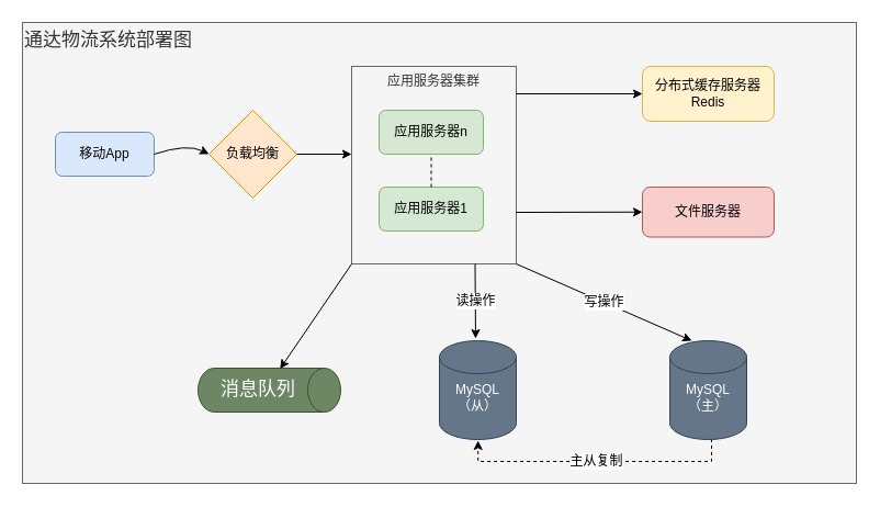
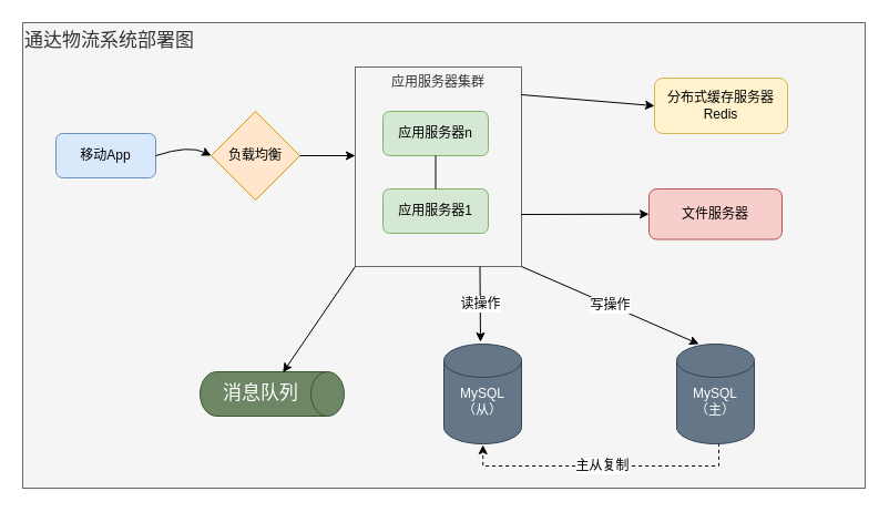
  <mxCell id="0" />
  <mxCell id="1" parent="0" />
  <mxCell id="2" value="通达物流系统部署图" style="rounded=0;whiteSpace=wrap;html=1;fontSize=17;align=left;verticalAlign=top;fillColor=#f5f5f5;strokeColor=#666666;fontColor=#333333;" parent="1" vertex="1"><mxGeometry x="20" y="20" width="760" height="420" as="geometry" /></mxCell>
  <mxCell id="3" value="应用服务器集群" style="rounded=0;whiteSpace=wrap;html=1;verticalAlign=top;fillColor=#f5f5f5;strokeColor=#666666;fontColor=#333333;" parent="1" vertex="1"><mxGeometry x="320" y="60" width="150" height="180" as="geometry" /></mxCell>
  <mxCell id="4" value="移动App" style="rounded=1;whiteSpace=wrap;html=1;fillColor=#dae8fc;strokeColor=#6c8ebf;" parent="1" vertex="1"><mxGeometry x="50" y="120" width="90" height="40" as="geometry" /></mxCell>
  <mxCell id="5" value="负载均衡" style="rhombus;whiteSpace=wrap;html=1;fillColor=#ffe6cc;strokeColor=#d79b00;" parent="1" vertex="1"><mxGeometry x="190" y="100" width="80" height="80" as="geometry" /></mxCell>
  <mxCell id="6" value="应用服务器n" style="rounded=1;whiteSpace=wrap;html=1;fillColor=#d5e8d4;strokeColor=#82b366;align=center;verticalAlign=middle;" parent="1" vertex="1"><mxGeometry x="345" y="100" width="95" height="40" as="geometry" /></mxCell>
  <mxCell id="7" value="应用服务器1" style="rounded=1;whiteSpace=wrap;html=1;fillColor=#d5e8d4;strokeColor=#82b366;align=center;verticalAlign=middle;" parent="1" vertex="1"><mxGeometry x="345" y="170" width="95" height="40" as="geometry" /></mxCell>
- <mxCell id="8" value="" style="endArrow=none;dashed=1;html=1;entryX=0.5;entryY=1;entryDx=0;entryDy=0;exitX=0.5;exitY=0;exitDx=0;exitDy=0;" parent="1" source="7" target="6" edge="1"><mxGeometry width="50" height="50" relative="1" as="geometry"><mxPoint x="380" y="190" as="sourcePoint" /><mxPoint x="430" y="140" as="targetPoint" /></mxGeometry></mxCell>
+ <mxCell id="8" value="" style="endArrow=none;dashed=0;html=1;entryX=0.5;entryY=1;entryDx=0;entryDy=0;exitX=0.5;exitY=0;exitDx=0;exitDy=0;" parent="1" source="7" target="6" edge="1"><mxGeometry width="50" height="50" relative="1" as="geometry"><mxPoint x="380" y="190" as="sourcePoint" /><mxPoint x="430" y="140" as="targetPoint" /></mxGeometry></mxCell>
  <mxCell id="9" value="主从复制" style="edgeStyle=orthogonalEdgeStyle;rounded=0;orthogonalLoop=1;jettySize=auto;html=1;fontSize=12;entryX=0.503;entryY=1.011;entryDx=0;entryDy=0;entryPerimeter=0;exitX=0.543;exitY=0.993;exitDx=0;exitDy=0;exitPerimeter=0;dashed=1;" parent="1" source="10" target="13" edge="1"><mxGeometry relative="1" as="geometry"><mxPoint x="555" y="355" as="targetPoint" /></mxGeometry></mxCell>
  <mxCell id="10" value="&lt;br&gt;MySQL&lt;br style=&quot;font-size: 12px&quot;&gt;（主）" style="shape=cylinder2;whiteSpace=wrap;html=1;boundedLbl=1;backgroundOutline=1;size=15;fillColor=#647687;align=center;verticalAlign=middle;horizontal=1;labelPosition=center;verticalLabelPosition=middle;fontSize=12;strokeColor=#314354;fontColor=#ffffff;" parent="1" vertex="1"><mxGeometry x="610" y="310" width="70" height="90" as="geometry" /></mxCell>
- <mxCell id="11" value="分布式缓存服务器 Redis" style="rounded=1;whiteSpace=wrap;html=1;fillColor=#fff2cc;align=center;strokeColor=#d6b656;" parent="1" vertex="1"><mxGeometry x="585" y="60" width="120" height="50" as="geometry" /></mxCell>
+ <mxCell id="11" value="分布式缓存服务器 Redis" style="rounded=1;whiteSpace=wrap;html=1;fillColor=#fff2cc;align=center;strokeColor=#d6b656;" parent="1" vertex="1"><mxGeometry x="590" y="70" width="120" height="50" as="geometry" /></mxCell>
  <mxCell id="12" value="文件服务器" style="rounded=1;whiteSpace=wrap;html=1;fillColor=#f8cecc;align=center;strokeColor=#b85450;" parent="1" vertex="1"><mxGeometry x="585" y="170" width="120" height="45.5" as="geometry" /></mxCell>
  <mxCell id="13" value="&lt;br&gt;MySQL&lt;br style=&quot;font-size: 12px&quot;&gt;（从）" style="shape=cylinder2;whiteSpace=wrap;html=1;boundedLbl=1;backgroundOutline=1;size=15;fillColor=#647687;align=center;verticalAlign=middle;horizontal=1;labelPosition=center;verticalLabelPosition=middle;fontSize=12;strokeColor=#314354;fontColor=#ffffff;" parent="1" vertex="1"><mxGeometry x="400" y="310" width="70" height="90" as="geometry" /></mxCell>
  <mxCell id="14" value="" style="endArrow=classic;html=1;fontSize=12;entryX=0;entryY=0.5;entryDx=0;entryDy=0;" parent="1" target="11" edge="1"><mxGeometry width="50" height="50" relative="1" as="geometry"><mxPoint x="470" y="85" as="sourcePoint" /><mxPoint x="530" y="90" as="targetPoint" /></mxGeometry></mxCell>
  <mxCell id="15" value="" style="endArrow=classic;html=1;fontSize=12;entryX=0;entryY=0.5;entryDx=0;entryDy=0;" parent="1" target="12" edge="1"><mxGeometry width="50" height="50" relative="1" as="geometry"><mxPoint x="470" y="193" as="sourcePoint" /><mxPoint x="520" y="180" as="targetPoint" /></mxGeometry></mxCell>
  <mxCell id="16" value="写操作" style="endArrow=classic;html=1;fontSize=12;exitX=1;exitY=1;exitDx=0;exitDy=0;" parent="1" source="3" edge="1"><mxGeometry width="50" height="50" relative="1" as="geometry"><mxPoint x="480" y="203" as="sourcePoint" /><mxPoint x="630" y="310" as="targetPoint" /></mxGeometry></mxCell>
  <mxCell id="17" value="读操作" style="endArrow=classic;html=1;fontSize=12;exitX=0.75;exitY=1;exitDx=0;exitDy=0;" parent="1" source="3" edge="1"><mxGeometry width="50" height="50" relative="1" as="geometry"><mxPoint x="480" y="250" as="sourcePoint" /><mxPoint x="433" y="308" as="targetPoint" /></mxGeometry></mxCell>
  <mxCell id="18" value="" style="curved=1;endArrow=classic;html=1;fontSize=12;entryX=0;entryY=0.5;entryDx=0;entryDy=0;exitX=1;exitY=0.5;exitDx=0;exitDy=0;" parent="1" source="4" target="5" edge="1"><mxGeometry width="50" height="50" relative="1" as="geometry"><mxPoint x="130" y="270" as="sourcePoint" /><mxPoint x="180" y="220" as="targetPoint" /><Array as="points"><mxPoint x="170" y="130" /></Array></mxGeometry></mxCell>
  <mxCell id="19" value="" style="endArrow=classic;html=1;fontSize=12;exitX=1;exitY=0.5;exitDx=0;exitDy=0;" parent="1" source="5" edge="1"><mxGeometry width="50" height="50" relative="1" as="geometry"><mxPoint x="270" y="170" as="sourcePoint" /><mxPoint x="320" y="140" as="targetPoint" /></mxGeometry></mxCell>
  <mxCell id="20" value="&amp;nbsp; &amp;nbsp; 消息队列" style="shape=cylinder2;whiteSpace=wrap;html=1;boundedLbl=1;backgroundOutline=1;size=15;strokeColor=#3A5431;fillColor=#6d8764;fontSize=17;align=left;direction=south;fontColor=#ffffff;verticalAlign=middle;labelPosition=center;verticalLabelPosition=middle;" parent="1" vertex="1"><mxGeometry x="180" y="335" width="130" height="40" as="geometry" /></mxCell>
  <mxCell id="21" value="" style="endArrow=classic;html=1;fontSize=12;exitX=0;exitY=1;exitDx=0;exitDy=0;entryX=0.015;entryY=0.425;entryDx=0;entryDy=0;entryPerimeter=0;" parent="1" source="3" target="20" edge="1"><mxGeometry width="50" height="50" relative="1" as="geometry"><mxPoint x="480" y="250" as="sourcePoint" /><mxPoint x="245" y="338" as="targetPoint" /></mxGeometry></mxCell>
